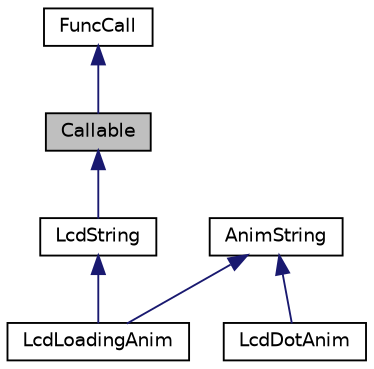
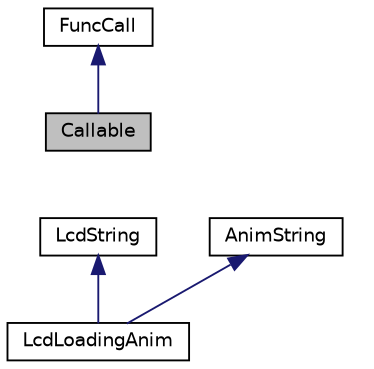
  digraph {
    node [color=black fillcolor=white fontname=Helvetica fontsize=10 shape=record style=filled]
    edge [color=midnightblue dir=back fontname=Helvetica fontsize=10 labelfontname=Helvetica labelfontsize=10 style=solid]
    n1 [fillcolor=grey75 fontcolor=black height=0.2 label=Callable width=0.4]
    n2 [height=0.2 label=LcdString width=0.4]
    n3 [height=0.2 label=FuncCall width=0.4]
    n4 [height=0.2 label=LcdLoadingAnim width=0.4]
    n5 [height=0.2 label=AnimString width=0.4]
-   n6 [height=0.2 label=LcdDotAnim width=0.4]
-   n1 -> n2
    n2 -> n4
    n3 -> n1
    n5 -> n4
-   n5 -> n6
  }
